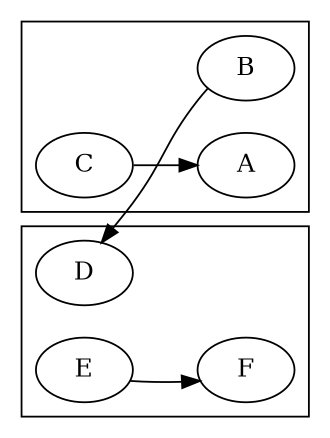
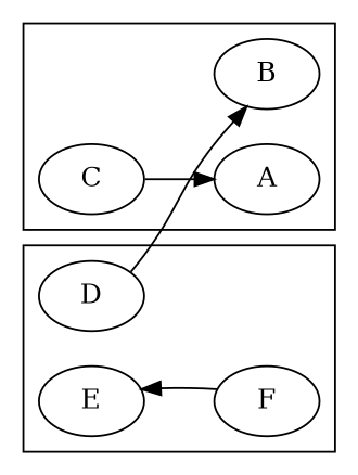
  digraph {
    rankdir=LR
    A
    B
    C
    D
    E
    F
    subgraph cluster_1 {
      C
      subgraph sub_2 {
        rank=same
        A
        B
      }
    }
    subgraph cluster_3 {
      F
      subgraph sub_4 {
        rank=same
        D
        E
      }
    }
-   B -> D [constraint=none]
+   D -> B [constraint=none]
    C -> A
-   E -> F
+   F -> E
  }
